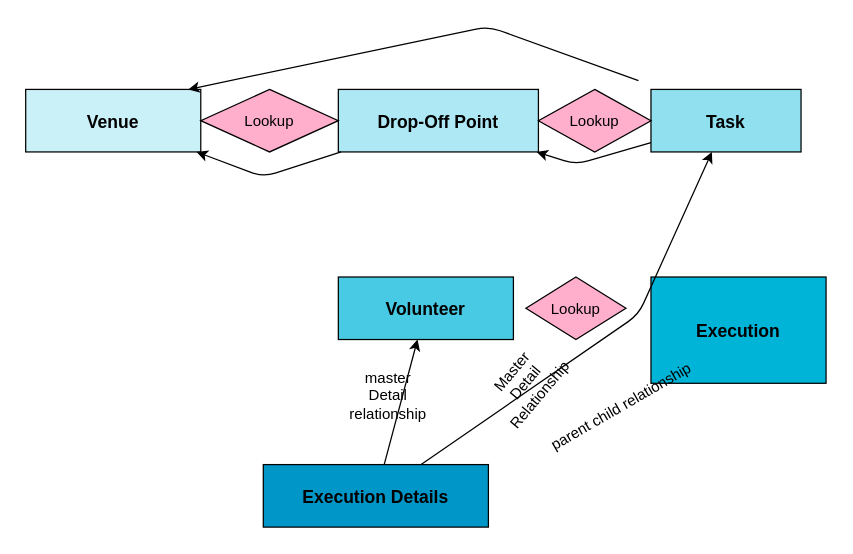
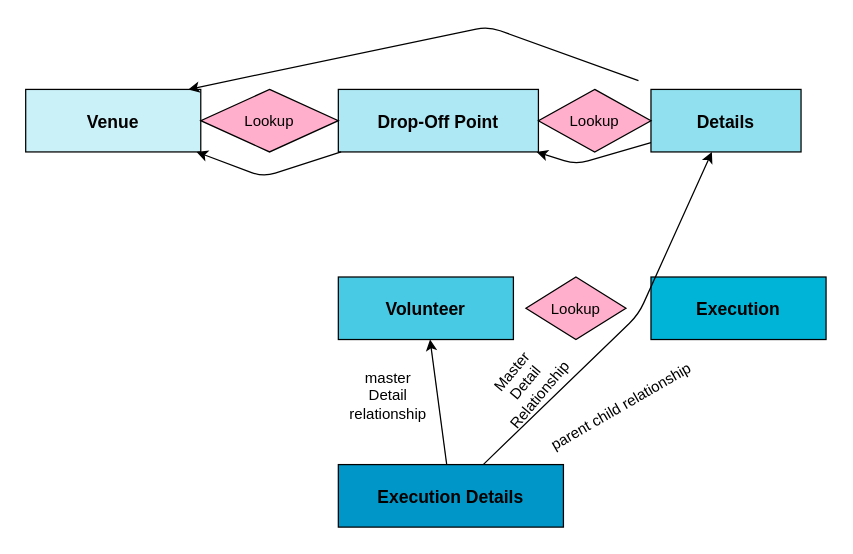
  <mxCell id="0" />
  <mxCell id="1" parent="0" />
  <mxCell id="2" value="Venue" style="shape=rectangle;fillColor=#caf0f8;strokeColor=#000000;fontSize=14;fontStyle=1;" parent="1" vertex="1"><mxGeometry x="20" y="71" width="140" height="50" as="geometry" /></mxCell>
  <mxCell id="3" value="Drop-Off Point" style="shape=rectangle;fillColor=#ade8f4;strokeColor=#000000;fontSize=14;fontStyle=1;" parent="1" vertex="1"><mxGeometry x="270" y="71" width="160" height="50" as="geometry" /></mxCell>
- <mxCell id="4" value="Task" style="shape=rectangle;fillColor=#90e0ef;strokeColor=#000000;fontSize=14;fontStyle=1;" parent="1" vertex="1"><mxGeometry x="520" y="71" width="120" height="50" as="geometry" /></mxCell>
+ <mxCell id="4" value="Details" style="shape=rectangle;fillColor=#90e0ef;strokeColor=#000000;fontSize=14;fontStyle=1;" parent="1" vertex="1"><mxGeometry x="520" y="71" width="120" height="50" as="geometry" /></mxCell>
  <mxCell id="5" value="Volunteer" style="shape=rectangle;fillColor=#48cae4;strokeColor=#000000;fontSize=14;fontStyle=1;" parent="1" vertex="1"><mxGeometry x="270" y="221" width="140" height="50" as="geometry" /></mxCell>
- <mxCell id="6" value="Execution" style="shape=rectangle;fillColor=#00b4d8;strokeColor=#000000;fontSize=14;fontStyle=1;" parent="1" vertex="1"><mxGeometry x="520" y="221" width="140" height="85" as="geometry" /></mxCell>
- <mxCell id="7" value="Execution Details" style="shape=rectangle;fillColor=#0096c7;strokeColor=#000000;fontSize=14;fontStyle=1;" parent="1" vertex="1"><mxGeometry x="210" y="371" width="180" height="50" as="geometry" /></mxCell>
+ <mxCell id="6" value="Execution" style="shape=rectangle;fillColor=#00b4d8;strokeColor=#000000;fontSize=14;fontStyle=1;" parent="1" vertex="1"><mxGeometry x="520" y="221" width="140" height="50" as="geometry" /></mxCell>
+ <mxCell id="7" value="Execution Details" style="shape=rectangle;fillColor=#0096c7;strokeColor=#000000;fontSize=14;fontStyle=1;" parent="1" vertex="1"><mxGeometry x="270" y="371" width="180" height="50" as="geometry" /></mxCell>
  <mxCell id="8" value="Lookup" style="shape=rhombus;fillColor=#ffafcc;strokeColor=#000000;fontSize=12;" parent="1" vertex="1"><mxGeometry x="160" y="71" width="110" height="50" as="geometry" /></mxCell>
  <mxCell id="9" value="Lookup" style="shape=rhombus;fillColor=#ffafcc;strokeColor=#000000;fontSize=12;" parent="1" vertex="1"><mxGeometry x="430" y="71" width="90" height="50" as="geometry" /></mxCell>
  <mxCell id="10" value="Lookup" style="shape=rhombus;fillColor=#ffafcc;strokeColor=#000000;fontSize=12;" parent="1" vertex="1"><mxGeometry x="420" y="221" width="80" height="50" as="geometry" /></mxCell>
  <mxCell id="11" parent="1" source="3" target="2" edge="1"><mxGeometry relative="1" as="geometry"><Array as="points"><mxPoint x="210" y="141" /></Array></mxGeometry></mxCell>
  <mxCell id="12" parent="1" source="5" target="4" edge="1" style=";"><mxGeometry relative="1" as="geometry" /></mxCell>
  <mxCell id="13" parent="1" edge="1"><mxGeometry relative="1" as="geometry"><mxPoint x="510" y="64.013" as="sourcePoint" /><mxPoint x="150" y="71.003" as="targetPoint" /><Array as="points"><mxPoint x="390" y="20.68" /></Array></mxGeometry></mxCell>
  <mxCell id="14" parent="1" source="4" target="3" edge="1"><mxGeometry relative="1" as="geometry"><Array as="points"><mxPoint x="460" y="131" /></Array></mxGeometry></mxCell>
  <mxCell id="15" parent="1" source="7" target="5" edge="1"><mxGeometry relative="1" as="geometry" /></mxCell>
  <mxCell id="16" parent="1" source="7" target="4" edge="1"><mxGeometry relative="1" as="geometry"><Array as="points"><mxPoint x="510" y="251" /></Array></mxGeometry></mxCell>
  <mxCell id="17" value="parent child relationship&lt;div&gt;&lt;br&gt;&lt;/div&gt;" style="text;strokeColor=none;align=center;fillColor=none;html=1;verticalAlign=middle;whiteSpace=wrap;rounded=0;rotation=-30;" parent="1" vertex="1"><mxGeometry x="345" y="321" width="310" height="20" as="geometry" /></mxCell>
  <mxCell id="18" value="master Detail relationship" style="text;strokeColor=none;align=center;fillColor=none;html=1;verticalAlign=middle;whiteSpace=wrap;rounded=0;" parent="1" vertex="1"><mxGeometry x="280" y="301" width="60" height="30" as="geometry" /></mxCell>
  <mxCell id="19" value="Master Detail Relationship" style="text;strokeColor=none;align=center;fillColor=none;html=1;verticalAlign=middle;whiteSpace=wrap;rounded=0;rotation=-50;" parent="1" vertex="1"><mxGeometry x="390" y="291" width="60" height="30" as="geometry" /></mxCell>
